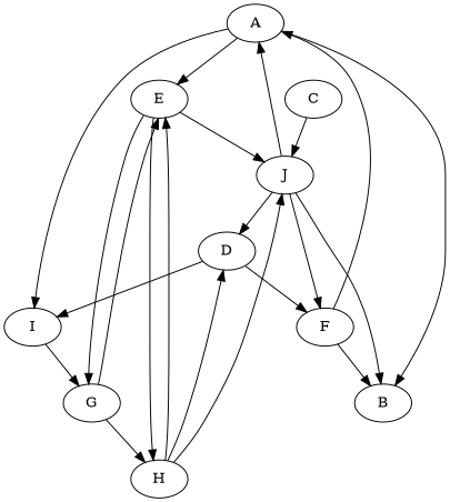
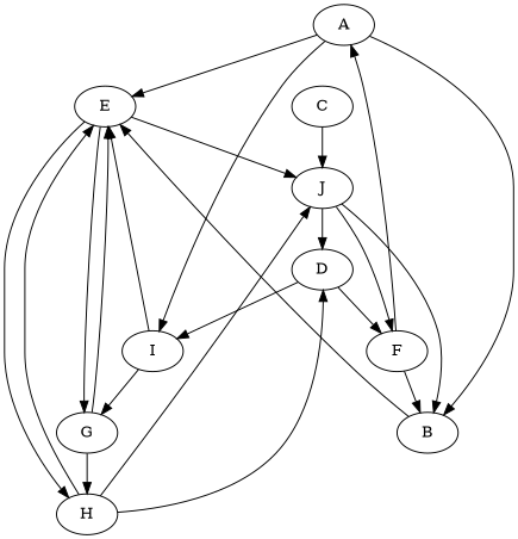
  digraph {
    n1 [label=A]
    n2 [label=E]
    n3 [label=I]
    n4 [label=B]
    n5 [label=D]
    n6 [label=F]
    n7 [label=J]
    n8 [label=G]
    n9 [label=H]
    n10 [label=C]
    n1 -> n2
    n1 -> n3
    n1 -> n4
    n2 -> n7
    n2 -> n8
    n2 -> n9
+   n3 -> n2
    n3 -> n8
+   n4 -> n2
    n5 -> n3
    n5 -> n6
    n6 -> n1
    n6 -> n4
-   n7 -> n1
    n7 -> n4
    n7 -> n5
    n7 -> n6
    n8 -> n2
    n8 -> n9
    n9 -> n2
    n9 -> n5
    n9 -> n7
    n10 -> n7
  }
